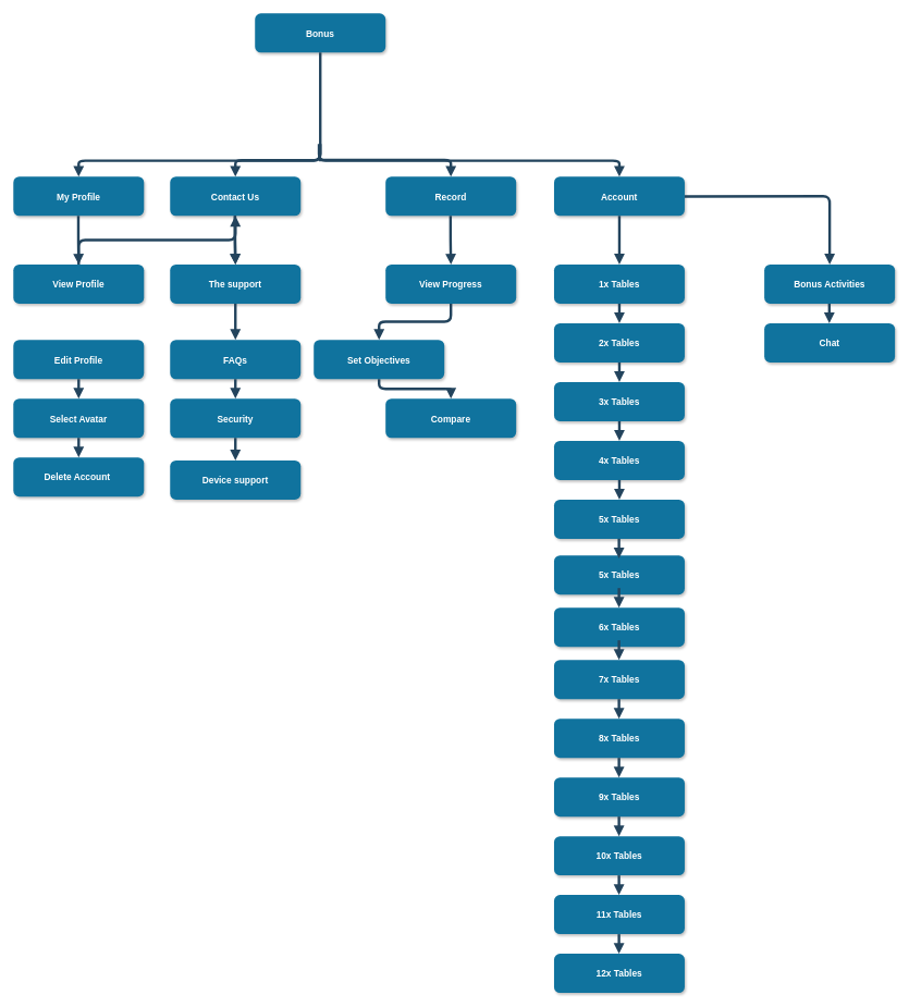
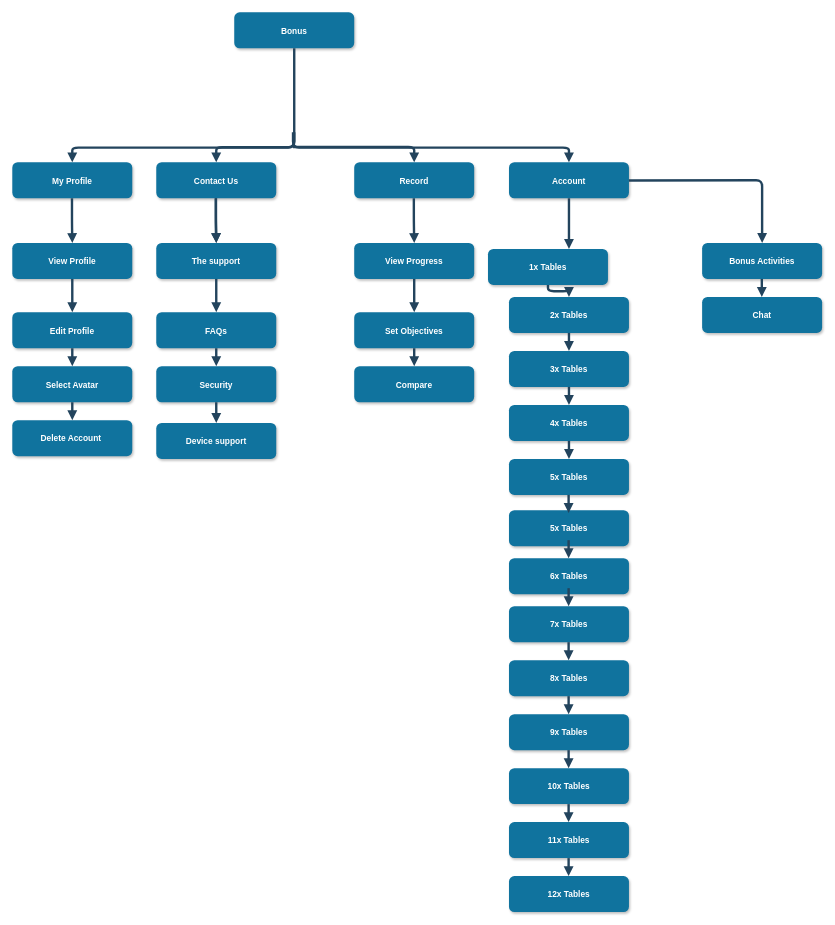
  <mxCell id="0" />
  <mxCell id="1" parent="0" />
  <mxCell id="2" value="Bonus" style="rounded=1;fillColor=#10739E;strokeColor=none;shadow=1;gradientColor=none;fontStyle=1;fontColor=#FFFFFF;fontSize=14;" parent="1" vertex="1"><mxGeometry x="390" y="20" width="200" height="60" as="geometry" /></mxCell>
  <mxCell id="3" value="My Profile" style="rounded=1;fillColor=#10739E;strokeColor=none;shadow=1;gradientColor=none;fontStyle=1;fontColor=#FFFFFF;fontSize=14;" parent="1" vertex="1"><mxGeometry x="20" y="270" width="200" height="60" as="geometry" /></mxCell>
  <mxCell id="4" value="Contact Us" style="rounded=1;fillColor=#10739E;strokeColor=none;shadow=1;gradientColor=none;fontStyle=1;fontColor=#FFFFFF;fontSize=14;" parent="1" vertex="1"><mxGeometry x="260" y="270" width="200" height="60" as="geometry" /></mxCell>
  <mxCell id="5" value="Record" style="rounded=1;fillColor=#10739E;strokeColor=none;shadow=1;gradientColor=none;fontStyle=1;fontColor=#FFFFFF;fontSize=14;" parent="1" vertex="1"><mxGeometry x="590" y="270" width="200" height="60" as="geometry" /></mxCell>
  <mxCell id="6" value="Account" style="rounded=1;fillColor=#10739E;strokeColor=none;shadow=1;gradientColor=none;fontStyle=1;fontColor=#FFFFFF;fontSize=14;" parent="1" vertex="1"><mxGeometry x="848" y="270" width="200" height="60" as="geometry" /></mxCell>
  <mxCell id="7" value="View Profile" style="rounded=1;fillColor=#10739E;strokeColor=none;shadow=1;gradientColor=none;fontStyle=1;fontColor=#FFFFFF;fontSize=14;" parent="1" vertex="1"><mxGeometry x="20" y="404.5" width="200" height="60" as="geometry" /></mxCell>
  <mxCell id="8" value="Edit Profile" style="rounded=1;fillColor=#10739E;strokeColor=none;shadow=1;gradientColor=none;fontStyle=1;fontColor=#FFFFFF;fontSize=14;" parent="1" vertex="1"><mxGeometry x="20" y="520" width="200" height="60" as="geometry" /></mxCell>
  <mxCell id="9" value="Select Avatar" style="rounded=1;fillColor=#10739E;strokeColor=none;shadow=1;gradientColor=none;fontStyle=1;fontColor=#FFFFFF;fontSize=14;" parent="1" vertex="1"><mxGeometry x="20" y="610" width="200" height="60" as="geometry" /></mxCell>
  <mxCell id="10" value="Delete Account " style="rounded=1;fillColor=#10739E;strokeColor=none;shadow=1;gradientColor=none;fontStyle=1;fontColor=#FFFFFF;fontSize=14;" parent="1" vertex="1"><mxGeometry x="20" y="700" width="200" height="60" as="geometry" /></mxCell>
  <mxCell id="11" value="The support" style="rounded=1;fillColor=#10739E;strokeColor=none;shadow=1;gradientColor=none;fontStyle=1;fontColor=#FFFFFF;fontSize=14;" parent="1" vertex="1"><mxGeometry x="260" y="404.5" width="200" height="60" as="geometry" /></mxCell>
  <mxCell id="12" value="FAQs" style="rounded=1;fillColor=#10739E;strokeColor=none;shadow=1;gradientColor=none;fontStyle=1;fontColor=#FFFFFF;fontSize=14;" parent="1" vertex="1"><mxGeometry x="260" y="520" width="200" height="60" as="geometry" /></mxCell>
  <mxCell id="13" value="Security" style="rounded=1;fillColor=#10739E;strokeColor=none;shadow=1;gradientColor=none;fontStyle=1;fontColor=#FFFFFF;fontSize=14;" parent="1" vertex="1"><mxGeometry x="260" y="610" width="200" height="60" as="geometry" /></mxCell>
  <mxCell id="14" value="Device support" style="rounded=1;fillColor=#10739E;strokeColor=none;shadow=1;gradientColor=none;fontStyle=1;fontColor=#FFFFFF;fontSize=14;" parent="1" vertex="1"><mxGeometry x="260" y="704.5" width="200" height="60" as="geometry" /></mxCell>
  <mxCell id="15" value="View Progress" style="rounded=1;fillColor=#10739E;strokeColor=none;shadow=1;gradientColor=none;fontStyle=1;fontColor=#FFFFFF;fontSize=14;" parent="1" vertex="1"><mxGeometry x="590" y="404.5" width="200" height="60" as="geometry" /></mxCell>
- <mxCell id="16" value="Set Objectives" style="rounded=1;fillColor=#10739E;strokeColor=none;shadow=1;gradientColor=none;fontStyle=1;fontColor=#FFFFFF;fontSize=14;" parent="1" vertex="1"><mxGeometry x="480" y="520" width="200" height="60" as="geometry" /></mxCell>
+ <mxCell id="16" value="Set Objectives" style="rounded=1;fillColor=#10739E;strokeColor=none;shadow=1;gradientColor=none;fontStyle=1;fontColor=#FFFFFF;fontSize=14;" parent="1" vertex="1"><mxGeometry x="590" y="520" width="200" height="60" as="geometry" /></mxCell>
  <mxCell id="17" value="Compare" style="rounded=1;fillColor=#10739E;strokeColor=none;shadow=1;gradientColor=none;fontStyle=1;fontColor=#FFFFFF;fontSize=14;" parent="1" vertex="1"><mxGeometry x="590" y="610" width="200" height="60" as="geometry" /></mxCell>
- <mxCell id="18" value="1x Tables" style="rounded=1;fillColor=#10739E;strokeColor=none;shadow=1;gradientColor=none;fontStyle=1;fontColor=#FFFFFF;fontSize=14;" parent="1" vertex="1"><mxGeometry x="848" y="404.5" width="200" height="60" as="geometry" /></mxCell>
+ <mxCell id="18" value="1x Tables" style="rounded=1;fillColor=#10739E;strokeColor=none;shadow=1;gradientColor=none;fontStyle=1;fontColor=#FFFFFF;fontSize=14;" parent="1" vertex="1"><mxGeometry x="813" y="414.5" width="200" height="60" as="geometry" /></mxCell>
  <mxCell id="19" value="2x Tables" style="rounded=1;fillColor=#10739E;strokeColor=none;shadow=1;gradientColor=none;fontStyle=1;fontColor=#FFFFFF;fontSize=14;" parent="1" vertex="1"><mxGeometry x="848" y="494.5" width="200" height="60" as="geometry" /></mxCell>
  <mxCell id="20" value="3x Tables" style="rounded=1;fillColor=#10739E;strokeColor=none;shadow=1;gradientColor=none;fontStyle=1;fontColor=#FFFFFF;fontSize=14;" parent="1" vertex="1"><mxGeometry x="848" y="584.5" width="200" height="60" as="geometry" /></mxCell>
  <mxCell id="21" value="4x Tables" style="rounded=1;fillColor=#10739E;strokeColor=none;shadow=1;gradientColor=none;fontStyle=1;fontColor=#FFFFFF;fontSize=14;" parent="1" vertex="1"><mxGeometry x="848" y="674.5" width="200" height="60" as="geometry" /></mxCell>
  <mxCell id="22" value="5x Tables" style="rounded=1;fillColor=#10739E;strokeColor=none;shadow=1;gradientColor=none;fontStyle=1;fontColor=#FFFFFF;fontSize=14;" parent="1" vertex="1"><mxGeometry x="848" y="764.5" width="200" height="60" as="geometry" /></mxCell>
  <mxCell id="23" value="" style="edgeStyle=elbowEdgeStyle;elbow=vertical;strokeWidth=4;endArrow=block;endFill=1;fontStyle=1;strokeColor=#23445D;" parent="1" target="4" edge="1"><mxGeometry x="50" width="100" height="100" as="geometry"><mxPoint x="490" y="220" as="sourcePoint" /><mxPoint x="-160" as="targetPoint" y="-20" /></mxGeometry></mxCell>
  <mxCell id="24" value="" style="edgeStyle=elbowEdgeStyle;elbow=vertical;strokeWidth=4;endArrow=block;endFill=1;fontStyle=1;strokeColor=#23445D;exitX=0.5;exitY=1;exitDx=0;exitDy=0;" parent="1" source="2" target="3" edge="1"><mxGeometry x="50" width="100" height="100" as="geometry"><mxPoint x="490" y="220" as="sourcePoint" /><mxPoint x="-160" as="targetPoint" y="-20" /><Array as="points"><mxPoint x="490" y="245.5" /><mxPoint x="508" y="245.5" /></Array></mxGeometry></mxCell>
  <mxCell id="25" value="" style="edgeStyle=elbowEdgeStyle;elbow=vertical;strokeWidth=4;endArrow=block;endFill=1;fontStyle=1;strokeColor=#23445D;exitX=0.5;exitY=1;exitDx=0;exitDy=0;" parent="1" source="6" target="18" edge="1"><mxGeometry x="50" width="100" height="100" as="geometry"><mxPoint x="490" y="220" as="sourcePoint" /><mxPoint x="-160" as="targetPoint" y="-20" /><Array as="points"><mxPoint x="948" y="374.5" /></Array></mxGeometry></mxCell>
- <mxCell id="26" value="" style="edgeStyle=elbowEdgeStyle;elbow=vertical;strokeWidth=4;endArrow=block;endFill=1;fontStyle=1;strokeColor=#23445D;" parent="1" source="7" target="4" edge="1"><mxGeometry x="90" width="100" height="100" as="geometry"><mxPoint x="-220" y="80" as="sourcePoint" /><mxPoint x="-120" as="targetPoint" y="-20" /></mxGeometry></mxCell>
+ <mxCell id="26" value="" style="edgeStyle=elbowEdgeStyle;elbow=vertical;strokeWidth=4;endArrow=block;endFill=1;fontStyle=1;strokeColor=#23445D;" parent="1" source="7" target="8" edge="1"><mxGeometry x="90" width="100" height="100" as="geometry"><mxPoint x="-220" y="80" as="sourcePoint" /><mxPoint x="-120" as="targetPoint" y="-20" /></mxGeometry></mxCell>
  <mxCell id="27" value="" style="edgeStyle=elbowEdgeStyle;elbow=vertical;strokeWidth=4;endArrow=block;endFill=1;fontStyle=1;strokeColor=#23445D;" parent="1" source="8" target="9" edge="1"><mxGeometry x="90" y="10" width="100" height="100" as="geometry"><mxPoint x="-220" y="90" as="sourcePoint" /><mxPoint x="-120" y="-10" as="targetPoint" /></mxGeometry></mxCell>
  <mxCell id="28" value="" style="edgeStyle=elbowEdgeStyle;elbow=vertical;strokeWidth=4;endArrow=block;endFill=1;fontStyle=1;strokeColor=#23445D;" parent="1" source="9" target="10" edge="1"><mxGeometry x="90" y="20" width="100" height="100" as="geometry"><mxPoint x="-220" y="100" as="sourcePoint" /><mxPoint x="-120" y="0" as="targetPoint" /></mxGeometry></mxCell>
  <mxCell id="29" value="" style="edgeStyle=elbowEdgeStyle;elbow=vertical;strokeWidth=4;endArrow=block;endFill=1;fontStyle=1;strokeColor=#23445D;" parent="1" source="11" target="12" edge="1"><mxGeometry x="90" width="100" height="100" as="geometry"><mxPoint x="-220" y="80" as="sourcePoint" /><mxPoint x="-120" as="targetPoint" y="-20" /></mxGeometry></mxCell>
  <mxCell id="30" value="" style="edgeStyle=elbowEdgeStyle;elbow=vertical;strokeWidth=4;endArrow=block;endFill=1;fontStyle=1;strokeColor=#23445D;" parent="1" source="12" target="13" edge="1"><mxGeometry x="90" y="10" width="100" height="100" as="geometry"><mxPoint x="-220" y="90" as="sourcePoint" /><mxPoint x="-120" y="-10" as="targetPoint" /></mxGeometry></mxCell>
  <mxCell id="31" value="" style="edgeStyle=elbowEdgeStyle;elbow=vertical;strokeWidth=4;endArrow=block;endFill=1;fontStyle=1;strokeColor=#23445D;" parent="1" source="13" target="14" edge="1"><mxGeometry x="90" y="20" width="100" height="100" as="geometry"><mxPoint x="-220" y="100" as="sourcePoint" /><mxPoint x="-120" y="0" as="targetPoint" /></mxGeometry></mxCell>
  <mxCell id="32" value="" style="edgeStyle=elbowEdgeStyle;elbow=vertical;strokeWidth=4;endArrow=block;endFill=1;fontStyle=1;strokeColor=#23445D;" parent="1" source="15" target="16" edge="1"><mxGeometry x="100" width="100" height="100" as="geometry"><mxPoint x="-210" y="80" as="sourcePoint" /><mxPoint x="-110" as="targetPoint" y="-20" /></mxGeometry></mxCell>
  <mxCell id="33" value="" style="edgeStyle=elbowEdgeStyle;elbow=vertical;strokeWidth=4;endArrow=block;endFill=1;fontStyle=1;strokeColor=#23445D;" parent="1" source="16" target="17" edge="1"><mxGeometry x="100" y="10" width="100" height="100" as="geometry"><mxPoint x="-210" y="90" as="sourcePoint" /><mxPoint x="-110" y="-10" as="targetPoint" /></mxGeometry></mxCell>
  <mxCell id="34" value="" style="edgeStyle=elbowEdgeStyle;elbow=vertical;strokeWidth=4;endArrow=block;endFill=1;fontStyle=1;strokeColor=#23445D;" parent="1" source="18" target="19" edge="1"><mxGeometry x="138" y="-25.5" width="100" height="100" as="geometry"><mxPoint x="-172" y="54.5" as="sourcePoint" /><mxPoint x="-72" y="-45.5" as="targetPoint" /></mxGeometry></mxCell>
  <mxCell id="35" value="" style="edgeStyle=elbowEdgeStyle;elbow=vertical;strokeWidth=4;endArrow=block;endFill=1;fontStyle=1;strokeColor=#23445D;" parent="1" source="19" target="20" edge="1"><mxGeometry x="138" y="-15.5" width="100" height="100" as="geometry"><mxPoint x="-172" y="64.5" as="sourcePoint" /><mxPoint x="-72" y="-35.5" as="targetPoint" /></mxGeometry></mxCell>
  <mxCell id="36" value="" style="edgeStyle=elbowEdgeStyle;elbow=vertical;strokeWidth=4;endArrow=block;endFill=1;fontStyle=1;strokeColor=#23445D;" parent="1" source="20" target="21" edge="1"><mxGeometry x="138" y="-5.5" width="100" height="100" as="geometry"><mxPoint x="-172" y="74.5" as="sourcePoint" /><mxPoint x="-72" y="-25.5" as="targetPoint" /></mxGeometry></mxCell>
  <mxCell id="37" value="" style="edgeStyle=elbowEdgeStyle;elbow=vertical;strokeWidth=4;endArrow=block;endFill=1;fontStyle=1;strokeColor=#23445D;" parent="1" source="21" target="22" edge="1"><mxGeometry x="138" y="4.5" width="100" height="100" as="geometry"><mxPoint x="-172" y="84.5" as="sourcePoint" /><mxPoint x="-72" y="-15.5" as="targetPoint" /></mxGeometry></mxCell>
  <mxCell id="38" value="" style="edgeStyle=elbowEdgeStyle;elbow=vertical;strokeWidth=4;endArrow=block;endFill=1;fontStyle=1;strokeColor=#23445D;entryX=0.5;entryY=0;entryDx=0;entryDy=0;" parent="1" target="6" edge="1"><mxGeometry x="48" width="100" height="100" as="geometry"><mxPoint x="488" y="220" as="sourcePoint" /><mxPoint x="118" y="270" as="targetPoint" /><Array as="points"><mxPoint x="488" y="245.5" /><mxPoint x="506" y="245.5" /></Array></mxGeometry></mxCell>
  <mxCell id="39" value="" style="edgeStyle=elbowEdgeStyle;elbow=vertical;strokeWidth=4;endArrow=block;endFill=1;fontStyle=1;strokeColor=#23445D;entryX=0.5;entryY=0;entryDx=0;entryDy=0;" parent="1" target="5" edge="1"><mxGeometry x="60" y="10" width="100" height="100" as="geometry"><mxPoint x="488" y="244.5" as="sourcePoint" /><mxPoint x="370" y="280" as="targetPoint" /><Array as="points"><mxPoint x="488" y="244.5" /></Array></mxGeometry></mxCell>
  <mxCell id="40" value="9x Tables" style="rounded=1;fillColor=#10739E;strokeColor=none;shadow=1;gradientColor=none;fontStyle=1;fontColor=#FFFFFF;fontSize=14;" parent="1" vertex="1"><mxGeometry x="848" y="1190" width="200" height="60" as="geometry" /></mxCell>
  <mxCell id="41" value="5x Tables" style="rounded=1;fillColor=#10739E;strokeColor=none;shadow=1;gradientColor=none;fontStyle=1;fontColor=#FFFFFF;fontSize=14;" parent="1" vertex="1"><mxGeometry x="848" y="850" width="200" height="60" as="geometry" /></mxCell>
  <mxCell id="42" value="6x Tables" style="rounded=1;fillColor=#10739E;strokeColor=none;shadow=1;gradientColor=none;fontStyle=1;fontColor=#FFFFFF;fontSize=14;" parent="1" vertex="1"><mxGeometry x="848" y="930" width="200" height="60" as="geometry" /></mxCell>
  <mxCell id="43" value="7x Tables" style="rounded=1;fillColor=#10739E;strokeColor=none;shadow=1;gradientColor=none;fontStyle=1;fontColor=#FFFFFF;fontSize=14;" parent="1" vertex="1"><mxGeometry x="848" y="1010" width="200" height="60" as="geometry" /></mxCell>
  <mxCell id="44" value="8x Tables" style="rounded=1;fillColor=#10739E;strokeColor=none;shadow=1;gradientColor=none;fontStyle=1;fontColor=#FFFFFF;fontSize=14;" parent="1" vertex="1"><mxGeometry x="848" y="1100" width="200" height="60" as="geometry" /></mxCell>
  <mxCell id="45" value="" style="edgeStyle=elbowEdgeStyle;elbow=vertical;strokeWidth=4;endArrow=block;endFill=1;fontStyle=1;strokeColor=#23445D;" parent="1" edge="1"><mxGeometry x="137.41" y="340" width="100" height="100" as="geometry"><mxPoint x="947.41" y="1070" as="sourcePoint" /><mxPoint x="947.41" y="1100" as="targetPoint" /></mxGeometry></mxCell>
  <mxCell id="46" value="" style="edgeStyle=elbowEdgeStyle;elbow=vertical;strokeWidth=4;endArrow=block;endFill=1;fontStyle=1;strokeColor=#23445D;" parent="1" edge="1"><mxGeometry x="137.41" y="430" width="100" height="100" as="geometry"><mxPoint x="947.41" y="1160" as="sourcePoint" /><mxPoint x="947.41" y="1190" as="targetPoint" /></mxGeometry></mxCell>
  <mxCell id="47" value="" style="edgeStyle=elbowEdgeStyle;elbow=vertical;strokeWidth=4;endArrow=block;endFill=1;fontStyle=1;strokeColor=#23445D;" parent="1" edge="1"><mxGeometry x="137.41" y="250" width="100" height="100" as="geometry"><mxPoint x="947.41" y="980" as="sourcePoint" /><mxPoint x="947.41" y="1010" as="targetPoint" /></mxGeometry></mxCell>
  <mxCell id="48" value="" style="edgeStyle=elbowEdgeStyle;elbow=vertical;strokeWidth=4;endArrow=block;endFill=1;fontStyle=1;strokeColor=#23445D;" parent="1" edge="1"><mxGeometry x="137.41" y="94.5" width="100" height="100" as="geometry"><mxPoint x="947.41" y="824.5" as="sourcePoint" /><mxPoint x="947.41" y="854.5" as="targetPoint" /></mxGeometry></mxCell>
  <mxCell id="49" value="" style="edgeStyle=elbowEdgeStyle;elbow=vertical;strokeWidth=4;endArrow=block;endFill=1;fontStyle=1;strokeColor=#23445D;" parent="1" edge="1"><mxGeometry x="137.41" y="170" width="100" height="100" as="geometry"><mxPoint x="947.41" y="900" as="sourcePoint" /><mxPoint x="947.41" y="930" as="targetPoint" /></mxGeometry></mxCell>
  <mxCell id="50" value="10x Tables" style="rounded=1;fillColor=#10739E;strokeColor=none;shadow=1;gradientColor=none;fontStyle=1;fontColor=#FFFFFF;fontSize=14;" parent="1" vertex="1"><mxGeometry x="848" y="1280" width="200" height="60" as="geometry" /></mxCell>
  <mxCell id="51" value="11x Tables" style="rounded=1;fillColor=#10739E;strokeColor=none;shadow=1;gradientColor=none;fontStyle=1;fontColor=#FFFFFF;fontSize=14;" parent="1" vertex="1"><mxGeometry x="848" y="1370" width="200" height="60" as="geometry" /></mxCell>
  <mxCell id="52" value="12x Tables" style="rounded=1;fillColor=#10739E;strokeColor=none;shadow=1;gradientColor=none;fontStyle=1;fontColor=#FFFFFF;fontSize=14;" parent="1" vertex="1"><mxGeometry x="848" y="1460" width="200" height="60" as="geometry" /></mxCell>
  <mxCell id="53" value="" style="edgeStyle=elbowEdgeStyle;elbow=vertical;strokeWidth=4;endArrow=block;endFill=1;fontStyle=1;strokeColor=#23445D;" parent="1" edge="1"><mxGeometry x="137.41" y="700" width="100" height="100" as="geometry"><mxPoint x="947.41" y="1430" as="sourcePoint" /><mxPoint x="947.41" y="1460" as="targetPoint" /></mxGeometry></mxCell>
  <mxCell id="54" value="" style="edgeStyle=elbowEdgeStyle;elbow=vertical;strokeWidth=4;endArrow=block;endFill=1;fontStyle=1;strokeColor=#23445D;" parent="1" edge="1"><mxGeometry x="137.41" y="610" width="100" height="100" as="geometry"><mxPoint x="947.41" y="1340" as="sourcePoint" /><mxPoint x="947.41" y="1370" as="targetPoint" /></mxGeometry></mxCell>
  <mxCell id="55" value="" style="edgeStyle=elbowEdgeStyle;elbow=vertical;strokeWidth=4;endArrow=block;endFill=1;fontStyle=1;strokeColor=#23445D;" parent="1" edge="1"><mxGeometry x="137.41" y="520" width="100" height="100" as="geometry"><mxPoint x="947.41" y="1250" as="sourcePoint" /><mxPoint x="947.41" y="1280" as="targetPoint" /></mxGeometry></mxCell>
  <mxCell id="56" value="" style="edgeStyle=elbowEdgeStyle;elbow=vertical;strokeWidth=4;endArrow=block;endFill=1;fontStyle=1;strokeColor=#23445D;entryX=0.5;entryY=0;entryDx=0;entryDy=0;" parent="1" target="57" edge="1"><mxGeometry x="508" y="54.5" width="100" height="100" as="geometry"><mxPoint x="1048" y="300.5" as="sourcePoint" /><mxPoint x="1270" y="400" as="targetPoint" /><Array as="points"><mxPoint x="948" y="300" /><mxPoint x="966" y="300" /></Array></mxGeometry></mxCell>
  <mxCell id="57" value="Bonus Activities" style="rounded=1;fillColor=#10739E;strokeColor=none;shadow=1;gradientColor=none;fontStyle=1;fontColor=#FFFFFF;fontSize=14;" parent="1" vertex="1"><mxGeometry x="1170" y="404.5" width="200" height="60" as="geometry" /></mxCell>
  <mxCell id="58" value="" style="edgeStyle=elbowEdgeStyle;elbow=vertical;strokeWidth=4;endArrow=block;endFill=1;fontStyle=1;strokeColor=#23445D;entryX=0.5;entryY=0;entryDx=0;entryDy=0;" parent="1" edge="1" target="11"><mxGeometry x="39.41" width="100" height="100" as="geometry"><mxPoint x="359.41" y="330" as="sourcePoint" /><mxPoint x="359" y="400" as="targetPoint" /><Array as="points"><mxPoint x="359.41" y="370" /></Array></mxGeometry></mxCell>
  <mxCell id="59" value="" style="edgeStyle=elbowEdgeStyle;elbow=vertical;strokeWidth=4;endArrow=block;endFill=1;fontStyle=1;strokeColor=#23445D;entryX=0.5;entryY=0;entryDx=0;entryDy=0;" parent="1" target="15" edge="1"><mxGeometry x="99.41" y="-134.5" width="100" height="100" as="geometry"><mxPoint x="689.41" y="330" as="sourcePoint" /><mxPoint x="689.41" y="385.5" as="targetPoint" /></mxGeometry></mxCell>
  <mxCell id="60" value="" style="edgeStyle=elbowEdgeStyle;elbow=vertical;strokeWidth=4;endArrow=block;endFill=1;fontStyle=1;strokeColor=#23445D;entryX=0.5;entryY=0;entryDx=0;entryDy=0;" edge="1" parent="1" target="11"><mxGeometry x="39.41" width="100" height="100" as="geometry"><mxPoint x="359.41" y="330" as="sourcePoint" /><mxPoint x="360" y="404.5" as="targetPoint" /><Array as="points" /></mxGeometry></mxCell>
  <mxCell id="61" value="" style="edgeStyle=elbowEdgeStyle;elbow=vertical;strokeWidth=4;endArrow=block;endFill=1;fontStyle=1;strokeColor=#23445D;entryX=0.5;entryY=0;entryDx=0;entryDy=0;" edge="1" parent="1" target="7"><mxGeometry x="-200.5" width="100" height="100" as="geometry"><mxPoint x="119.5" y="330" as="sourcePoint" /><mxPoint x="119.59" y="400" as="targetPoint" /><Array as="points"><mxPoint x="119.5" y="370" /></Array></mxGeometry></mxCell>
  <mxCell id="62" value="" style="edgeStyle=elbowEdgeStyle;elbow=vertical;strokeWidth=4;endArrow=block;endFill=1;fontStyle=1;strokeColor=#23445D;" edge="1" parent="1"><mxGeometry x="459.5" y="-25.5" width="100" height="100" as="geometry"><mxPoint x="1269.5" y="464.5" as="sourcePoint" /><mxPoint x="1269.5" y="494.5" as="targetPoint" /></mxGeometry></mxCell>
  <mxCell id="63" value="Chat" style="rounded=1;fillColor=#10739E;strokeColor=none;shadow=1;gradientColor=none;fontStyle=1;fontColor=#FFFFFF;fontSize=14;" vertex="1" parent="1"><mxGeometry x="1170" y="494.5" width="200" height="60" as="geometry" /></mxCell>
